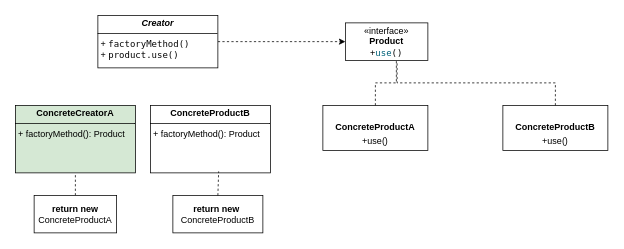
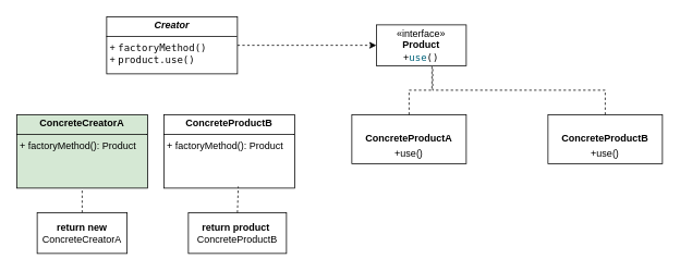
  <mxCell id="0" />
  <mxCell id="1" parent="0" />
  <mxCell id="2" style="edgeStyle=none;rounded=0;orthogonalLoop=1;jettySize=auto;html=1;exitX=1;exitY=0.5;exitDx=0;exitDy=0;entryX=0;entryY=0.5;entryDx=0;entryDy=0;dashed=1;" edge="1" parent="1" source="3" target="4"><mxGeometry relative="1" as="geometry" /></mxCell>
  <mxCell id="3" value="&lt;p style=&quot;margin:0px;margin-top:4px;text-align:center;&quot;&gt;&lt;b&gt;&lt;i&gt;Creator&lt;/i&gt;&lt;/b&gt;&lt;/p&gt;&lt;hr size=&quot;1&quot; style=&quot;border-style:solid;&quot;&gt;&lt;p style=&quot;margin:0px;margin-left:4px;&quot;&gt;+&amp;nbsp;&lt;span style=&quot;font-family: &amp;quot;JetBrains Mono&amp;quot;, monospace; background-color: rgb(255, 255, 255); color: rgb(8, 8, 8);&quot;&gt;factoryMethod()&lt;/span&gt;&lt;/p&gt;&lt;p style=&quot;margin:0px;margin-left:4px;&quot;&gt;&lt;span style=&quot;background-color: initial;&quot;&gt;+&amp;nbsp;&lt;/span&gt;&lt;span style=&quot;font-family: &amp;quot;JetBrains Mono&amp;quot;, monospace; background-color: rgb(255, 255, 255);&quot;&gt;product&lt;/span&gt;&lt;span style=&quot;font-family: &amp;quot;JetBrains Mono&amp;quot;, monospace; background-color: rgb(255, 255, 255); color: rgb(8, 8, 8);&quot;&gt;.use()&lt;/span&gt;&lt;/p&gt;" style="verticalAlign=top;align=left;overflow=fill;html=1;whiteSpace=wrap;" vertex="1" parent="1"><mxGeometry x="130" y="20" width="160" height="70" as="geometry" /></mxCell>
  <mxCell id="4" value="«interface»&lt;br&gt;&lt;b&gt;Product&lt;/b&gt;&lt;div&gt;+&lt;span style=&quot;font-family: &amp;quot;JetBrains Mono&amp;quot;, monospace; background-color: rgb(255, 255, 255); color: rgb(0, 98, 122);&quot;&gt;use&lt;/span&gt;&lt;span style=&quot;font-family: &amp;quot;JetBrains Mono&amp;quot;, monospace; background-color: rgb(255, 255, 255); color: rgb(8, 8, 8);&quot;&gt;()&lt;/span&gt;&lt;/div&gt;" style="html=1;whiteSpace=wrap;" vertex="1" parent="1"><mxGeometry x="460" y="30" width="110" height="50" as="geometry" /></mxCell>
  <mxCell id="5" value="&lt;p style=&quot;margin:0px;margin-top:4px;text-align:center;&quot;&gt;&lt;br&gt;&lt;/p&gt;&lt;p style=&quot;margin:0px;margin-top:4px;text-align:center;&quot;&gt;&lt;b&gt;ConcreteProductA&lt;/b&gt;&lt;/p&gt;&lt;p style=&quot;margin:0px;margin-top:4px;text-align:center;&quot;&gt;+use()&lt;/p&gt;" style="verticalAlign=top;align=left;overflow=fill;html=1;whiteSpace=wrap;" vertex="1" parent="1"><mxGeometry x="430" y="140" width="140" height="60" as="geometry" /></mxCell>
  <mxCell id="6" value="&lt;p style=&quot;margin:0px;margin-top:4px;text-align:center;&quot;&gt;&lt;br&gt;&lt;/p&gt;&lt;p style=&quot;margin:0px;margin-top:4px;text-align:center;&quot;&gt;&lt;b&gt;ConcreteProductB&lt;/b&gt;&lt;br&gt;&lt;/p&gt;&lt;p style=&quot;margin:0px;margin-top:4px;text-align:center;&quot;&gt;+use()&lt;b&gt;&lt;br&gt;&lt;/b&gt;&lt;/p&gt;" style="verticalAlign=top;align=left;overflow=fill;html=1;whiteSpace=wrap;" vertex="1" parent="1"><mxGeometry x="670" y="140" width="140" height="60" as="geometry" /></mxCell>
  <mxCell id="7" style="edgeStyle=orthogonalEdgeStyle;rounded=0;orthogonalLoop=1;jettySize=auto;html=1;exitX=0.5;exitY=0;exitDx=0;exitDy=0;entryX=0.627;entryY=1.06;entryDx=0;entryDy=0;entryPerimeter=0;dashed=1;endArrow=none;endFill=0;" edge="1" parent="1" source="6" target="4"><mxGeometry relative="1" as="geometry" /></mxCell>
  <mxCell id="8" style="edgeStyle=elbowEdgeStyle;rounded=0;orthogonalLoop=1;jettySize=auto;elbow=vertical;html=1;exitX=0.5;exitY=0;exitDx=0;exitDy=0;entryX=0.618;entryY=0.98;entryDx=0;entryDy=0;entryPerimeter=0;dashed=1;endArrow=none;endFill=0;" edge="1" parent="1" source="5" target="4"><mxGeometry relative="1" as="geometry" /></mxCell>
  <mxCell id="9" value="&lt;p style=&quot;margin:0px;margin-top:4px;text-align:center;&quot;&gt;&lt;b&gt;ConcreteCreatorA&lt;/b&gt;&lt;/p&gt;&lt;hr size=&quot;1&quot; style=&quot;border-style:solid;&quot;&gt;&lt;p style=&quot;margin:0px;margin-left:4px;&quot;&gt;+ factoryMethod():&amp;nbsp;&lt;span style=&quot;background-color: initial;&quot;&gt;Product&lt;/span&gt;&lt;/p&gt;&lt;p style=&quot;margin:0px;margin-left:4px;&quot;&gt;&lt;br&gt;&lt;/p&gt;" style="verticalAlign=top;align=left;overflow=fill;html=1;whiteSpace=wrap;fillColor=#d5e8d4;" vertex="1" parent="1"><mxGeometry x="20" y="140" width="160" height="90" as="geometry" /></mxCell>
  <mxCell id="10" value="&lt;p style=&quot;margin:0px;margin-top:4px;text-align:center;&quot;&gt;&lt;b&gt;ConcreteProductB&lt;/b&gt;&lt;br&gt;&lt;/p&gt;&lt;hr size=&quot;1&quot; style=&quot;border-style:solid;&quot;&gt;&lt;p style=&quot;margin:0px;margin-left:4px;&quot;&gt;+ factoryMethod():&amp;nbsp;&lt;span style=&quot;background-color: initial;&quot;&gt;Product&lt;/span&gt;&lt;br&gt;&lt;/p&gt;&lt;p style=&quot;margin:0px;margin-left:4px;&quot;&gt;&lt;br&gt;&lt;/p&gt;" style="verticalAlign=top;align=left;overflow=fill;html=1;whiteSpace=wrap;" vertex="1" parent="1"><mxGeometry x="200" y="140" width="160" height="90" as="geometry" /></mxCell>
  <mxCell id="11" style="edgeStyle=elbowEdgeStyle;rounded=0;orthogonalLoop=1;jettySize=auto;elbow=vertical;html=1;exitX=0.5;exitY=0;exitDx=0;exitDy=0;entryX=0.5;entryY=1;entryDx=0;entryDy=0;dashed=1;endArrow=none;endFill=0;" edge="1" parent="1" source="12" target="9"><mxGeometry relative="1" as="geometry" /></mxCell>
- <mxCell id="12" value="&lt;b&gt;return new&lt;/b&gt; ConcreteProductA" style="html=1;whiteSpace=wrap;" vertex="1" parent="1"><mxGeometry x="45" y="260" width="110" height="50" as="geometry" /></mxCell>
- <mxCell id="13" value="&lt;b&gt;return new&lt;/b&gt;&amp;nbsp;&lt;div&gt;ConcreteProductB&lt;/div&gt;" style="html=1;whiteSpace=wrap;" vertex="1" parent="1"><mxGeometry x="230" y="260" width="120" height="50" as="geometry" /></mxCell>
+ <mxCell id="12" value="&lt;b&gt;return new&lt;/b&gt; ConcreteCreatorA" style="html=1;whiteSpace=wrap;" vertex="1" parent="1"><mxGeometry x="45" y="260" width="110" height="50" as="geometry" /></mxCell>
+ <mxCell id="13" value="&lt;b&gt;return product&lt;/b&gt;&amp;nbsp;&lt;div&gt;ConcreteProductB&lt;/div&gt;" style="html=1;whiteSpace=wrap;" vertex="1" parent="1"><mxGeometry x="230" y="260" width="120" height="50" as="geometry" /></mxCell>
  <mxCell id="14" style="edgeStyle=none;rounded=0;orthogonalLoop=1;jettySize=auto;html=1;exitX=0.5;exitY=0;exitDx=0;exitDy=0;entryX=0.569;entryY=0.978;entryDx=0;entryDy=0;entryPerimeter=0;elbow=vertical;dashed=1;endArrow=none;endFill=0;" edge="1" parent="1" source="13" target="10"><mxGeometry relative="1" as="geometry" /></mxCell>
